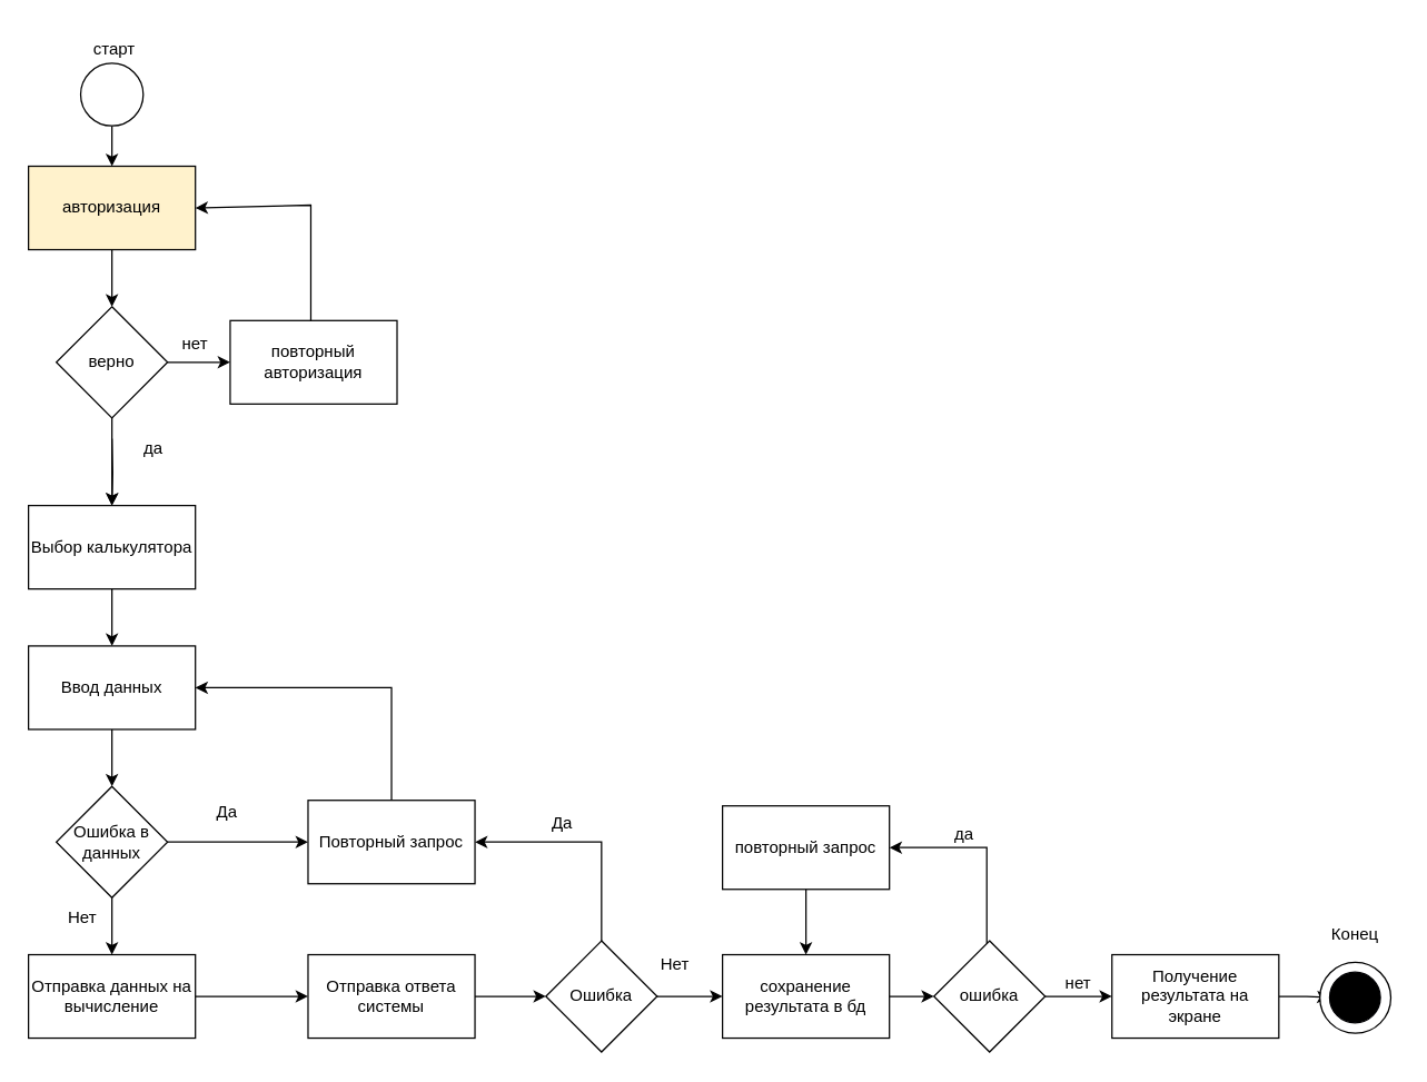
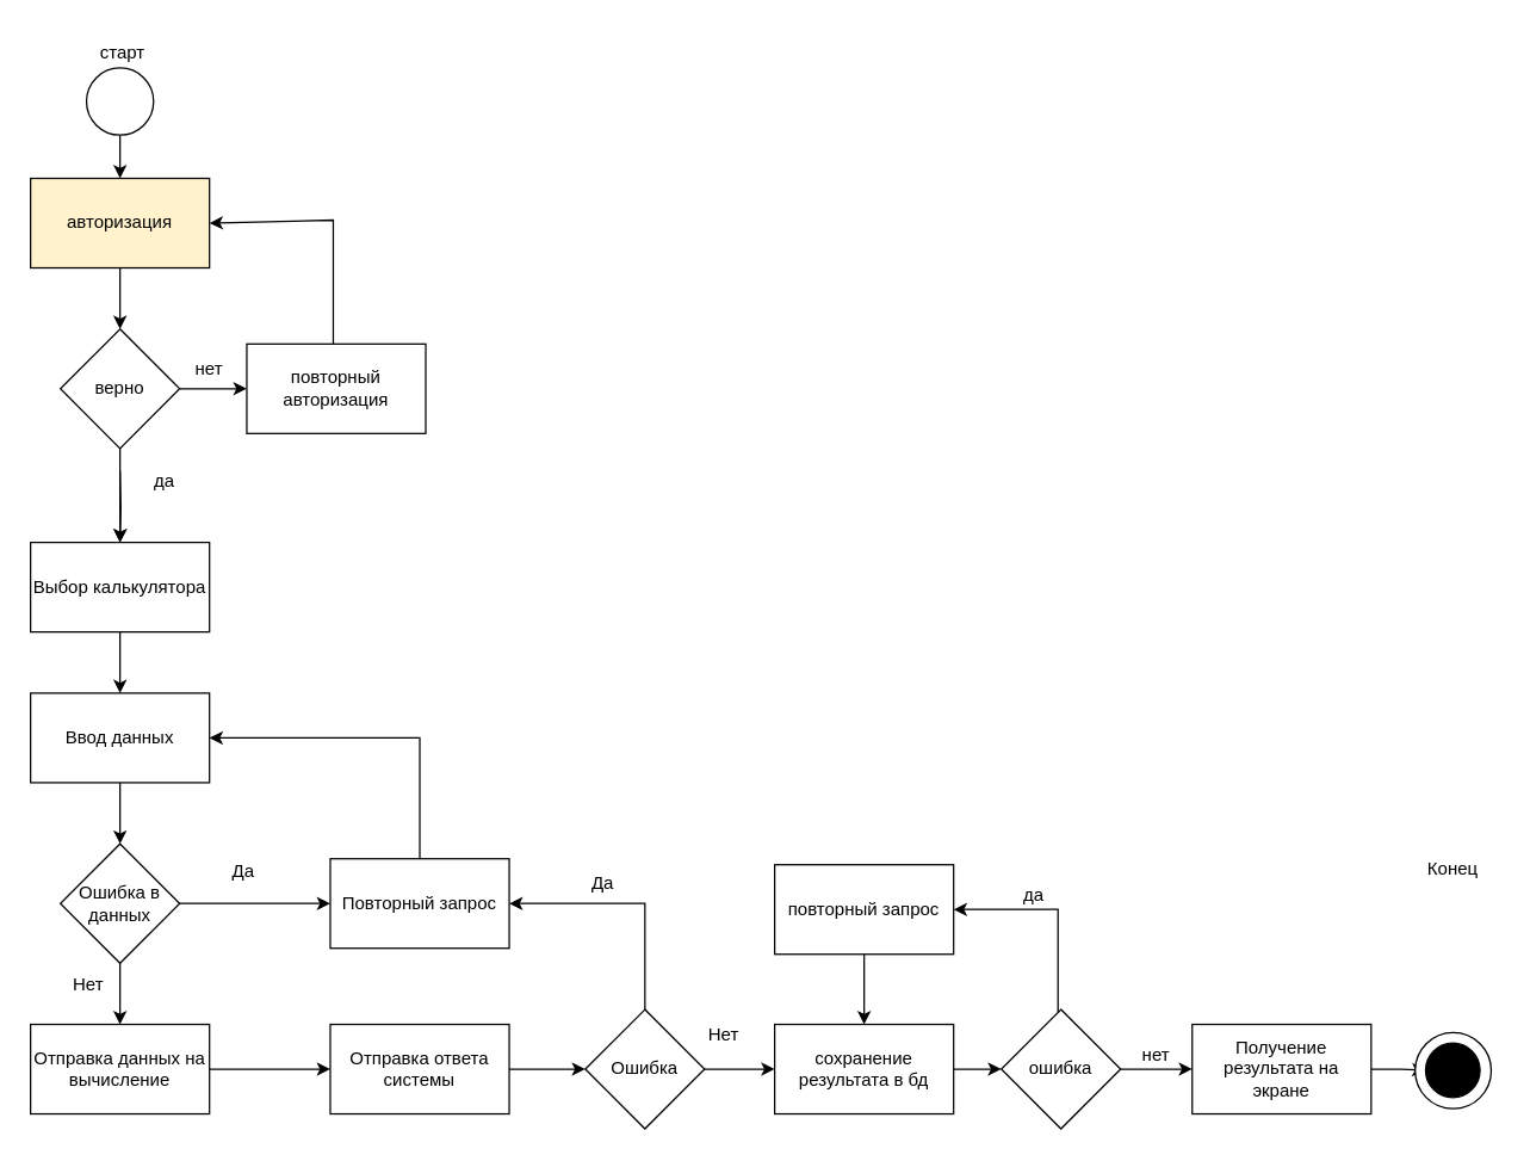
  <mxCell id="0" />
  <mxCell id="1" parent="0" />
  <mxCell id="2" value="" style="edgeStyle=orthogonalEdgeStyle;rounded=0;orthogonalLoop=1;jettySize=auto;html=1;" parent="1" target="26" edge="1"><mxGeometry relative="1" as="geometry"><mxPoint x="80" y="315" as="sourcePoint" /></mxGeometry></mxCell>
  <mxCell id="3" value="Ввод данных" style="rounded=0;whiteSpace=wrap;html=1;" parent="1" vertex="1"><mxGeometry x="20" y="464" width="120" height="60" as="geometry" /></mxCell>
  <mxCell id="4" style="edgeStyle=orthogonalEdgeStyle;rounded=0;orthogonalLoop=1;jettySize=auto;html=1;exitX=1;exitY=0.5;exitDx=0;exitDy=0;" parent="1" source="5" target="12" edge="1"><mxGeometry relative="1" as="geometry" /></mxCell>
  <mxCell id="5" value="Ошибка в данных" style="rhombus;whiteSpace=wrap;html=1;" parent="1" vertex="1"><mxGeometry x="40" y="565" width="80" height="80" as="geometry" /></mxCell>
  <mxCell id="6" value="" style="endArrow=classic;html=1;rounded=0;exitX=0.5;exitY=1;exitDx=0;exitDy=0;entryX=0.5;entryY=0;entryDx=0;entryDy=0;" parent="1" source="3" target="5" edge="1"><mxGeometry width="50" height="50" relative="1" as="geometry"><mxPoint x="347" y="657" as="sourcePoint" /><mxPoint x="397" y="607" as="targetPoint" /></mxGeometry></mxCell>
  <mxCell id="7" value="" style="endArrow=classic;html=1;rounded=0;entryX=0.5;entryY=0;entryDx=0;entryDy=0;" parent="1" target="9" edge="1"><mxGeometry width="50" height="50" relative="1" as="geometry"><mxPoint x="80" y="645" as="sourcePoint" /><mxPoint x="93" y="671" as="targetPoint" /></mxGeometry></mxCell>
  <mxCell id="8" style="edgeStyle=orthogonalEdgeStyle;rounded=0;orthogonalLoop=1;jettySize=auto;html=1;exitX=1;exitY=0.5;exitDx=0;exitDy=0;entryX=0;entryY=0.5;entryDx=0;entryDy=0;" parent="1" source="9" target="14" edge="1"><mxGeometry relative="1" as="geometry" /></mxCell>
  <mxCell id="9" value="Отправка данных на вычисление" style="rounded=0;whiteSpace=wrap;html=1;" parent="1" vertex="1"><mxGeometry x="20" y="686" width="120" height="60" as="geometry" /></mxCell>
  <mxCell id="10" value="Нет" style="text;html=1;align=center;verticalAlign=middle;whiteSpace=wrap;rounded=0;" parent="1" vertex="1"><mxGeometry x="29" y="645" width="60" height="30" as="geometry" /></mxCell>
  <mxCell id="11" style="edgeStyle=orthogonalEdgeStyle;rounded=0;orthogonalLoop=1;jettySize=auto;html=1;exitX=0.5;exitY=0;exitDx=0;exitDy=0;entryX=1;entryY=0.5;entryDx=0;entryDy=0;" parent="1" source="12" target="3" edge="1"><mxGeometry relative="1" as="geometry"><mxPoint x="281" y="486" as="targetPoint" /></mxGeometry></mxCell>
  <mxCell id="12" value="Повторный запрос" style="rounded=0;whiteSpace=wrap;html=1;" parent="1" vertex="1"><mxGeometry x="221" y="575" width="120" height="60" as="geometry" /></mxCell>
  <mxCell id="13" value="Да" style="text;html=1;align=center;verticalAlign=middle;whiteSpace=wrap;rounded=0;" parent="1" vertex="1"><mxGeometry x="133" y="569" width="60" height="30" as="geometry" /></mxCell>
  <mxCell id="14" value="Отправка ответа системы" style="rounded=0;whiteSpace=wrap;html=1;" parent="1" vertex="1"><mxGeometry x="221" y="686" width="120" height="60" as="geometry" /></mxCell>
  <mxCell id="15" style="edgeStyle=orthogonalEdgeStyle;rounded=0;orthogonalLoop=1;jettySize=auto;html=1;entryX=1;entryY=0.5;entryDx=0;entryDy=0;" parent="1" source="17" target="12" edge="1"><mxGeometry relative="1" as="geometry"><mxPoint x="417" y="579" as="targetPoint" /><Array as="points"><mxPoint x="432" y="605" /></Array></mxGeometry></mxCell>
  <mxCell id="16" value="" style="edgeStyle=orthogonalEdgeStyle;rounded=0;orthogonalLoop=1;jettySize=auto;html=1;" edge="1" parent="1" source="17" target="41"><mxGeometry relative="1" as="geometry" /></mxCell>
  <mxCell id="17" value="Ошибка" style="rhombus;whiteSpace=wrap;html=1;" parent="1" vertex="1"><mxGeometry x="392" y="676" width="80" height="80" as="geometry" /></mxCell>
  <mxCell id="18" value="" style="endArrow=classic;html=1;rounded=0;exitX=1;exitY=0.5;exitDx=0;exitDy=0;entryX=0;entryY=0.5;entryDx=0;entryDy=0;" parent="1" source="14" target="17" edge="1"><mxGeometry width="50" height="50" relative="1" as="geometry"><mxPoint x="256" y="657" as="sourcePoint" /><mxPoint x="306" y="607" as="targetPoint" /></mxGeometry></mxCell>
  <mxCell id="19" value="Да" style="text;html=1;align=center;verticalAlign=middle;whiteSpace=wrap;rounded=0;" parent="1" vertex="1"><mxGeometry x="374" y="577" width="60" height="30" as="geometry" /></mxCell>
  <mxCell id="20" value="Нет" style="text;html=1;align=center;verticalAlign=middle;whiteSpace=wrap;rounded=0;" parent="1" vertex="1"><mxGeometry x="455" y="678" width="60" height="30" as="geometry" /></mxCell>
  <mxCell id="21" value="" style="edgeStyle=orthogonalEdgeStyle;rounded=0;orthogonalLoop=1;jettySize=auto;html=1;" edge="1" parent="1" source="22" target="39"><mxGeometry relative="1" as="geometry" /></mxCell>
  <mxCell id="22" value="Получение результата на экране" style="rounded=0;whiteSpace=wrap;html=1;" parent="1" vertex="1"><mxGeometry x="799" y="686" width="120" height="60" as="geometry" /></mxCell>
  <mxCell id="23" value="" style="ellipse;whiteSpace=wrap;html=1;aspect=fixed;" parent="1" vertex="1"><mxGeometry x="948.5" y="691.5" width="51" height="51" as="geometry" /></mxCell>
- <mxCell id="24" value="Конец" style="text;html=1;align=center;verticalAlign=middle;whiteSpace=wrap;rounded=0;" parent="1" vertex="1"><mxGeometry x="944" y="657" width="60" height="30" as="geometry" /></mxCell>
+ <mxCell id="24" value="Конец" style="text;html=1;align=center;verticalAlign=middle;whiteSpace=wrap;rounded=0;" parent="1" vertex="1"><mxGeometry x="944" y="567" width="60" height="30" as="geometry" /></mxCell>
  <mxCell id="25" value="" style="edgeStyle=orthogonalEdgeStyle;rounded=0;orthogonalLoop=1;jettySize=auto;html=1;" parent="1" source="26" target="3" edge="1"><mxGeometry relative="1" as="geometry" /></mxCell>
  <mxCell id="26" value="Выбор калькулятора" style="rounded=0;whiteSpace=wrap;html=1;" parent="1" vertex="1"><mxGeometry x="20" y="363" width="120" height="60" as="geometry" /></mxCell>
  <mxCell id="27" value="" style="edgeStyle=orthogonalEdgeStyle;rounded=0;orthogonalLoop=1;jettySize=auto;html=1;" edge="1" parent="1" source="28" target="31"><mxGeometry relative="1" as="geometry" /></mxCell>
  <mxCell id="28" value="авторизация" style="rounded=0;whiteSpace=wrap;html=1;fillColor=#fff2cc;" vertex="1" parent="1"><mxGeometry x="20" y="119" width="120" height="60" as="geometry" /></mxCell>
  <mxCell id="29" value="" style="edgeStyle=orthogonalEdgeStyle;rounded=0;orthogonalLoop=1;jettySize=auto;html=1;" edge="1" parent="1" source="31" target="26"><mxGeometry relative="1" as="geometry" /></mxCell>
  <mxCell id="30" value="" style="edgeStyle=orthogonalEdgeStyle;rounded=0;orthogonalLoop=1;jettySize=auto;html=1;" edge="1" parent="1" source="31" target="33"><mxGeometry relative="1" as="geometry" /></mxCell>
  <mxCell id="31" value="верно" style="rhombus;whiteSpace=wrap;html=1;" vertex="1" parent="1"><mxGeometry x="40" y="220" width="80" height="80" as="geometry" /></mxCell>
  <mxCell id="32" value="да" style="text;html=1;align=center;verticalAlign=middle;whiteSpace=wrap;rounded=0;" vertex="1" parent="1"><mxGeometry x="80" y="307" width="60" height="30" as="geometry" /></mxCell>
  <mxCell id="33" value="повторный авторизация" style="rounded=0;whiteSpace=wrap;html=1;" vertex="1" parent="1"><mxGeometry x="165" y="230" width="120" height="60" as="geometry" /></mxCell>
  <mxCell id="34" value="нет" style="text;html=1;align=center;verticalAlign=middle;whiteSpace=wrap;rounded=0;" vertex="1" parent="1"><mxGeometry x="110" y="232" width="60" height="30" as="geometry" /></mxCell>
  <mxCell id="35" value="" style="edgeStyle=orthogonalEdgeStyle;rounded=0;orthogonalLoop=1;jettySize=auto;html=1;" edge="1" parent="1" source="36" target="28"><mxGeometry relative="1" as="geometry" /></mxCell>
  <mxCell id="36" value="" style="ellipse;whiteSpace=wrap;html=1;aspect=fixed;" vertex="1" parent="1"><mxGeometry x="57.5" y="45" width="45" height="45" as="geometry" /></mxCell>
  <mxCell id="37" value="старт" style="text;html=1;align=center;verticalAlign=middle;whiteSpace=wrap;rounded=0;" vertex="1" parent="1"><mxGeometry x="52" width="60" height="30" as="geometry" y="20" /></mxCell>
  <mxCell id="38" value="" style="endArrow=classic;html=1;rounded=0;entryX=1;entryY=0.5;entryDx=0;entryDy=0;" edge="1" parent="1" target="28"><mxGeometry width="50" height="50" relative="1" as="geometry"><mxPoint x="223" y="230" as="sourcePoint" /><mxPoint x="223" y="134" as="targetPoint" /><Array as="points"><mxPoint x="223" y="147" /></Array></mxGeometry></mxCell>
  <mxCell id="39" value="" style="ellipse;whiteSpace=wrap;html=1;aspect=fixed;strokeColor=#000003;fillColor=#000000;" vertex="1" parent="1"><mxGeometry x="955.5" y="698.5" width="36.5" height="36.5" as="geometry" /></mxCell>
  <mxCell id="40" value="" style="edgeStyle=orthogonalEdgeStyle;rounded=0;orthogonalLoop=1;jettySize=auto;html=1;" edge="1" parent="1" source="41" target="43"><mxGeometry relative="1" as="geometry" /></mxCell>
  <mxCell id="41" value="сохранение результата в бд" style="rounded=0;whiteSpace=wrap;html=1;" vertex="1" parent="1"><mxGeometry x="519" y="686" width="120" height="60" as="geometry" /></mxCell>
  <mxCell id="42" value="" style="edgeStyle=orthogonalEdgeStyle;rounded=0;orthogonalLoop=1;jettySize=auto;html=1;" edge="1" parent="1" source="43" target="22"><mxGeometry relative="1" as="geometry" /></mxCell>
  <mxCell id="43" value="ошибка" style="rhombus;whiteSpace=wrap;html=1;" vertex="1" parent="1"><mxGeometry x="671" y="676" width="80" height="80" as="geometry" /></mxCell>
  <mxCell id="44" value="нет" style="text;html=1;align=center;verticalAlign=middle;whiteSpace=wrap;rounded=0;" vertex="1" parent="1"><mxGeometry x="745" y="692" width="60" height="30" as="geometry" /></mxCell>
  <mxCell id="45" value="" style="edgeStyle=orthogonalEdgeStyle;rounded=0;orthogonalLoop=1;jettySize=auto;html=1;" edge="1" parent="1" source="46" target="41"><mxGeometry relative="1" as="geometry" /></mxCell>
  <mxCell id="46" value="повторный запрос" style="rounded=0;whiteSpace=wrap;html=1;" vertex="1" parent="1"><mxGeometry x="519" y="579" width="120" height="60" as="geometry" /></mxCell>
  <mxCell id="47" value="" style="endArrow=classic;html=1;rounded=0;entryX=1;entryY=0.5;entryDx=0;entryDy=0;" edge="1" parent="1" target="46"><mxGeometry width="50" height="50" relative="1" as="geometry"><mxPoint x="709" y="678" as="sourcePoint" /><mxPoint x="709" y="589" as="targetPoint" /><Array as="points"><mxPoint x="709" y="609" /></Array></mxGeometry></mxCell>
  <mxCell id="48" value="да" style="text;html=1;align=center;verticalAlign=middle;whiteSpace=wrap;rounded=0;" vertex="1" parent="1"><mxGeometry x="663" y="585" width="60" height="30" as="geometry" /></mxCell>
